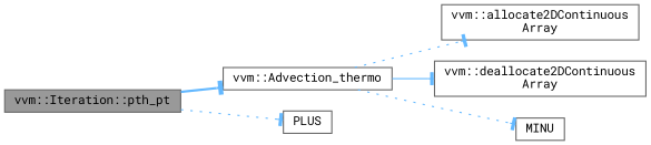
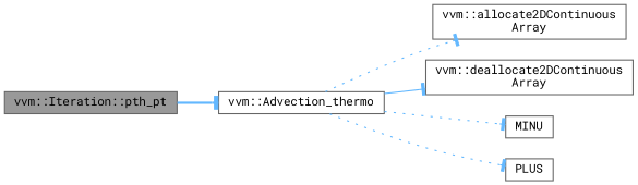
  digraph {
    fontname="Roboto Mono"
    rankdir=LR
    node [color=grey40 fillcolor=white fontname="Roboto Mono" fontsize=10 shape=box style=filled]
    edge [arrowhead=tee color=steelblue1 fontname="Roboto Mono" fontsize=10 labelfontname=Helvetica labelfontsize=10 style=dotted]
    n1 [color=gray40 fillcolor=grey60 fontcolor=black height=0.2 label="vvm::Iteration::pth_pt" width=0.4]
    n2 [height=0.2 label="vvm::Advection_thermo" width=0.4]
    n3 [height=0.2 label="vvm::allocate2DContinuous\lArray" width=0.4]
    n4 [height=0.2 label="vvm::deallocate2DContinuous\lArray" width=0.4]
    n5 [height=0.2 label=MINU width=0.4]
    n6 [height=0.2 label=PLUS width=0.4]
    n1 -> n2 [style=bold]
    n2 -> n3
    n2 -> n4 [style=solid]
    n2 -> n5
-   n1 -> n6
+   n2 -> n6
  }
